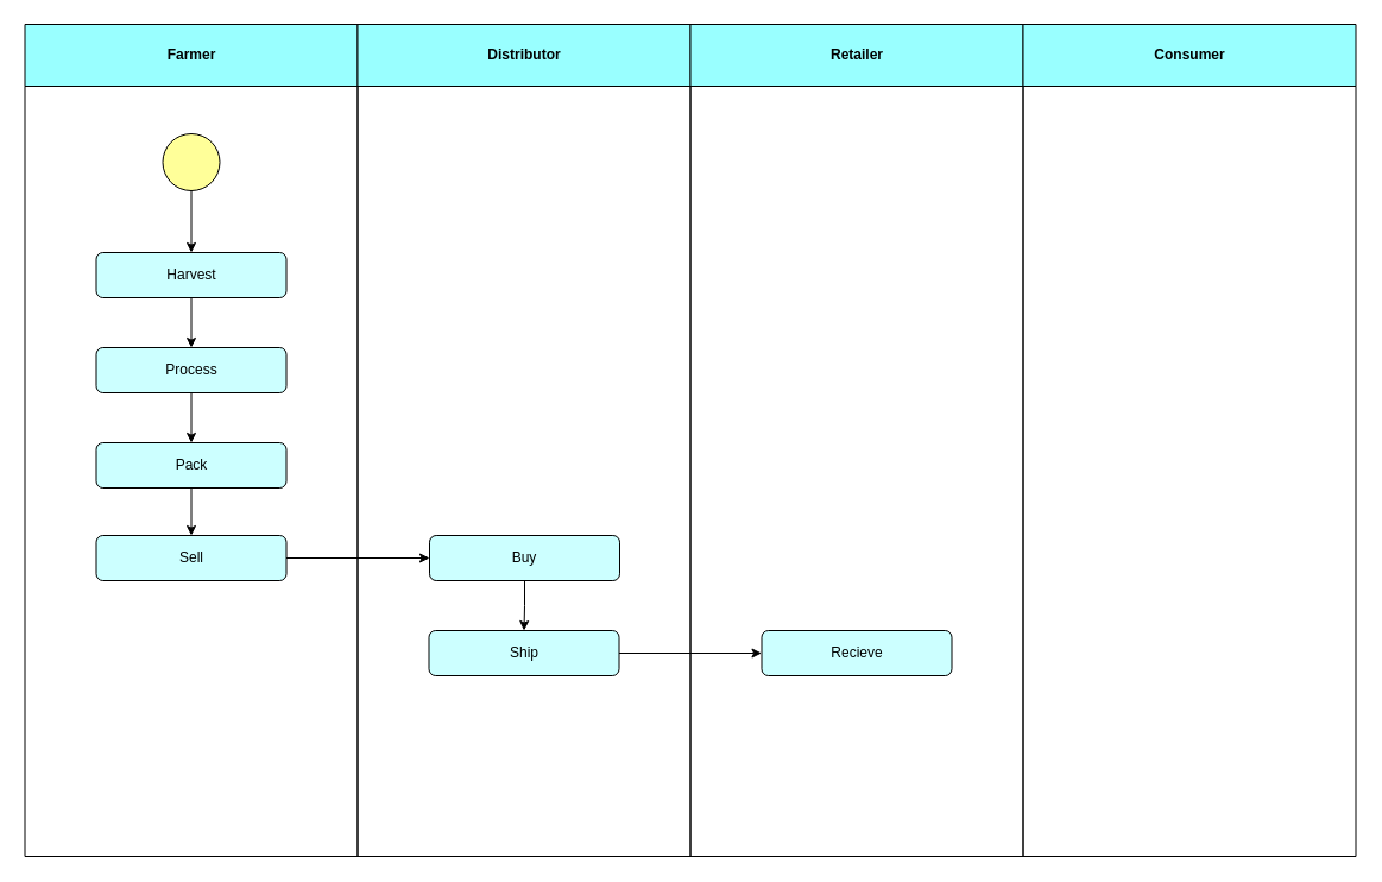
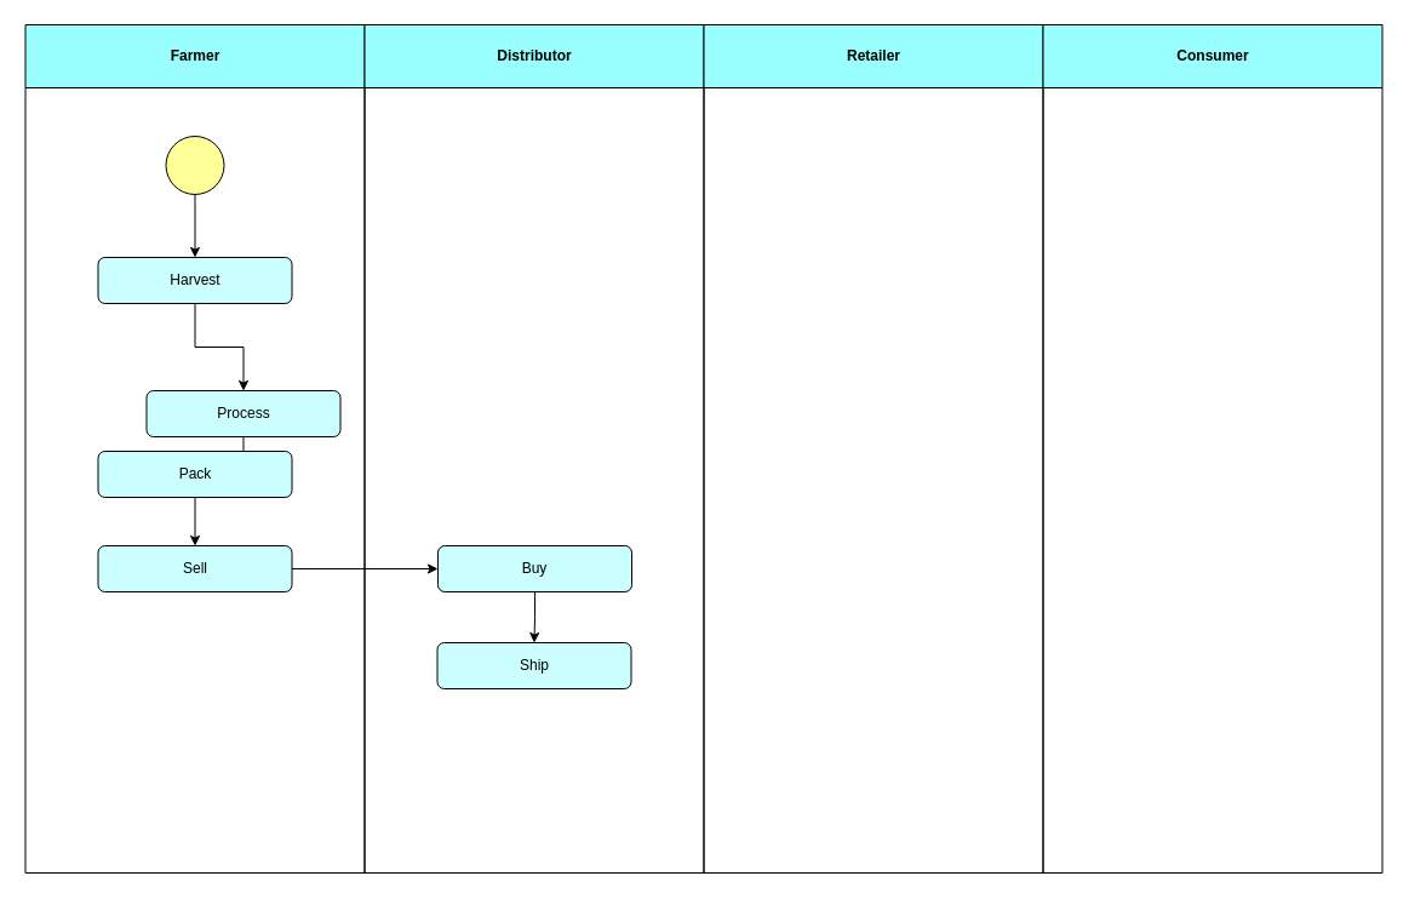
  <mxCell id="0" />
  <mxCell id="1" parent="0" />
  <mxCell id="2" value="Farmer" style="swimlane;whiteSpace=wrap;startSize=52;fillColor=#99FFFF;" parent="1" vertex="1"><mxGeometry x="20.5" y="20" width="280" height="700" as="geometry"><mxRectangle x="164.5" y="128" width="70" height="52" as="alternateBounds" /></mxGeometry></mxCell>
  <mxCell id="3" value="" style="ellipse;whiteSpace=wrap;html=1;aspect=fixed;fillColor=#FFFF99;" vertex="1" parent="2"><mxGeometry x="116" y="92" width="48" height="48" as="geometry" /></mxCell>
  <mxCell id="4" style="edgeStyle=orthogonalEdgeStyle;rounded=0;orthogonalLoop=1;jettySize=auto;html=1;exitX=0.5;exitY=1;exitDx=0;exitDy=0;entryX=0.5;entryY=0;entryDx=0;entryDy=0;" edge="1" parent="2" source="5" target="8"><mxGeometry relative="1" as="geometry" /></mxCell>
  <mxCell id="5" value="Harvest" style="rounded=1;whiteSpace=wrap;html=1;fillColor=#CCFFFF;" vertex="1" parent="2"><mxGeometry x="60" y="192" width="160" height="38" as="geometry" /></mxCell>
  <mxCell id="6" style="edgeStyle=orthogonalEdgeStyle;rounded=0;orthogonalLoop=1;jettySize=auto;html=1;" edge="1" parent="2" source="3" target="5"><mxGeometry relative="1" as="geometry"><mxPoint x="140" y="192" as="targetPoint" /></mxGeometry></mxCell>
  <mxCell id="7" style="edgeStyle=orthogonalEdgeStyle;rounded=0;orthogonalLoop=1;jettySize=auto;html=1;" edge="1" parent="2" source="8" target="10"><mxGeometry relative="1" as="geometry" /></mxCell>
- <mxCell id="8" value="Process" style="rounded=1;whiteSpace=wrap;html=1;fillColor=#CCFFFF;" vertex="1" parent="2"><mxGeometry x="60" y="272" width="160" height="38" as="geometry" /></mxCell>
+ <mxCell id="8" value="Process" style="rounded=1;whiteSpace=wrap;html=1;fillColor=#CCFFFF;" vertex="1" parent="2"><mxGeometry x="100" y="302" width="160" height="38" as="geometry" /></mxCell>
  <mxCell id="9" style="edgeStyle=orthogonalEdgeStyle;rounded=0;orthogonalLoop=1;jettySize=auto;html=1;exitX=0.5;exitY=1;exitDx=0;exitDy=0;entryX=0.5;entryY=0;entryDx=0;entryDy=0;" edge="1" parent="2" source="10" target="11"><mxGeometry relative="1" as="geometry" /></mxCell>
  <mxCell id="10" value="Pack&lt;br&gt;" style="rounded=1;whiteSpace=wrap;html=1;fillColor=#CCFFFF;" vertex="1" parent="2"><mxGeometry x="60" y="352" width="160" height="38" as="geometry" /></mxCell>
  <mxCell id="11" value="Sell" style="rounded=1;whiteSpace=wrap;html=1;fillColor=#CCFFFF;" vertex="1" parent="2"><mxGeometry x="60" y="430" width="160" height="38" as="geometry" /></mxCell>
  <mxCell id="12" value="Distributor" style="swimlane;whiteSpace=wrap;startSize=52;fillColor=#99FFFF;" parent="1" vertex="1"><mxGeometry x="300.5" y="20" width="280" height="700" as="geometry" /></mxCell>
  <mxCell id="13" value="Buy" style="rounded=1;whiteSpace=wrap;html=1;fillColor=#CCFFFF;" vertex="1" parent="12"><mxGeometry x="60.5" y="430" width="160" height="38" as="geometry" /></mxCell>
  <mxCell id="14" value="Ship" style="rounded=1;whiteSpace=wrap;html=1;fillColor=#CCFFFF;" vertex="1" parent="12"><mxGeometry x="60" y="510" width="160" height="38" as="geometry" /></mxCell>
  <mxCell id="15" style="edgeStyle=orthogonalEdgeStyle;rounded=0;orthogonalLoop=1;jettySize=auto;html=1;entryX=0.5;entryY=0;entryDx=0;entryDy=0;" edge="1" parent="12" source="13" target="14"><mxGeometry relative="1" as="geometry"><mxPoint x="140.5" y="510" as="targetPoint" /></mxGeometry></mxCell>
  <mxCell id="16" value="Retailer" style="swimlane;whiteSpace=wrap;startSize=52;fillColor=#99FFFF;" parent="1" vertex="1"><mxGeometry x="580.5" y="20" width="280" height="700" as="geometry" /></mxCell>
- <mxCell id="17" value="Recieve" style="rounded=1;whiteSpace=wrap;html=1;fillColor=#CCFFFF;" vertex="1" parent="16"><mxGeometry x="60" y="510" width="160" height="38" as="geometry" /></mxCell>
  <mxCell id="18" value="Consumer" style="swimlane;whiteSpace=wrap;startSize=52;fillColor=#99FFFF;" vertex="1" parent="1"><mxGeometry x="860.5" y="20" width="280" height="700" as="geometry" /></mxCell>
  <mxCell id="19" style="edgeStyle=orthogonalEdgeStyle;rounded=0;orthogonalLoop=1;jettySize=auto;html=1;" edge="1" parent="1" source="11" target="13"><mxGeometry relative="1" as="geometry" /></mxCell>
- <mxCell id="20" style="edgeStyle=orthogonalEdgeStyle;rounded=0;orthogonalLoop=1;jettySize=auto;html=1;entryX=0;entryY=0.5;entryDx=0;entryDy=0;" edge="1" parent="1" source="14" target="17"><mxGeometry relative="1" as="geometry" /></mxCell>
